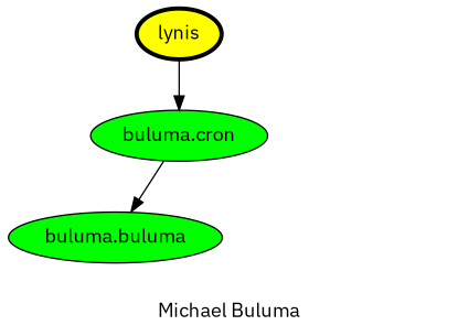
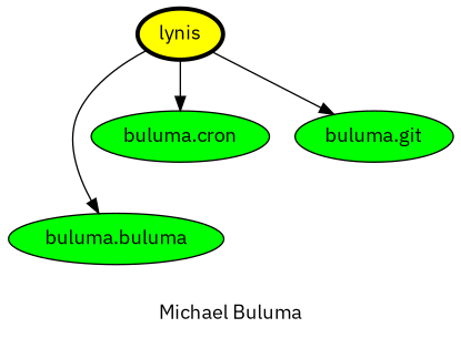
  digraph {
    fontname="IBM Plex Sans"
    label="Michael Buluma"
    node [fillcolor=green fontname="IBM Plex Sans" style=filled]
    edge [fontname="IBM Plex Sans"]
    lynis [fillcolor=yellow penwidth=3]
    n2 [label="buluma.buluma"]
    "buluma.cron"
-   "buluma.cron" -> n2
+   "buluma.git"
+   lynis -> n2
    lynis -> "buluma.cron"
+   lynis -> "buluma.git"
  }
